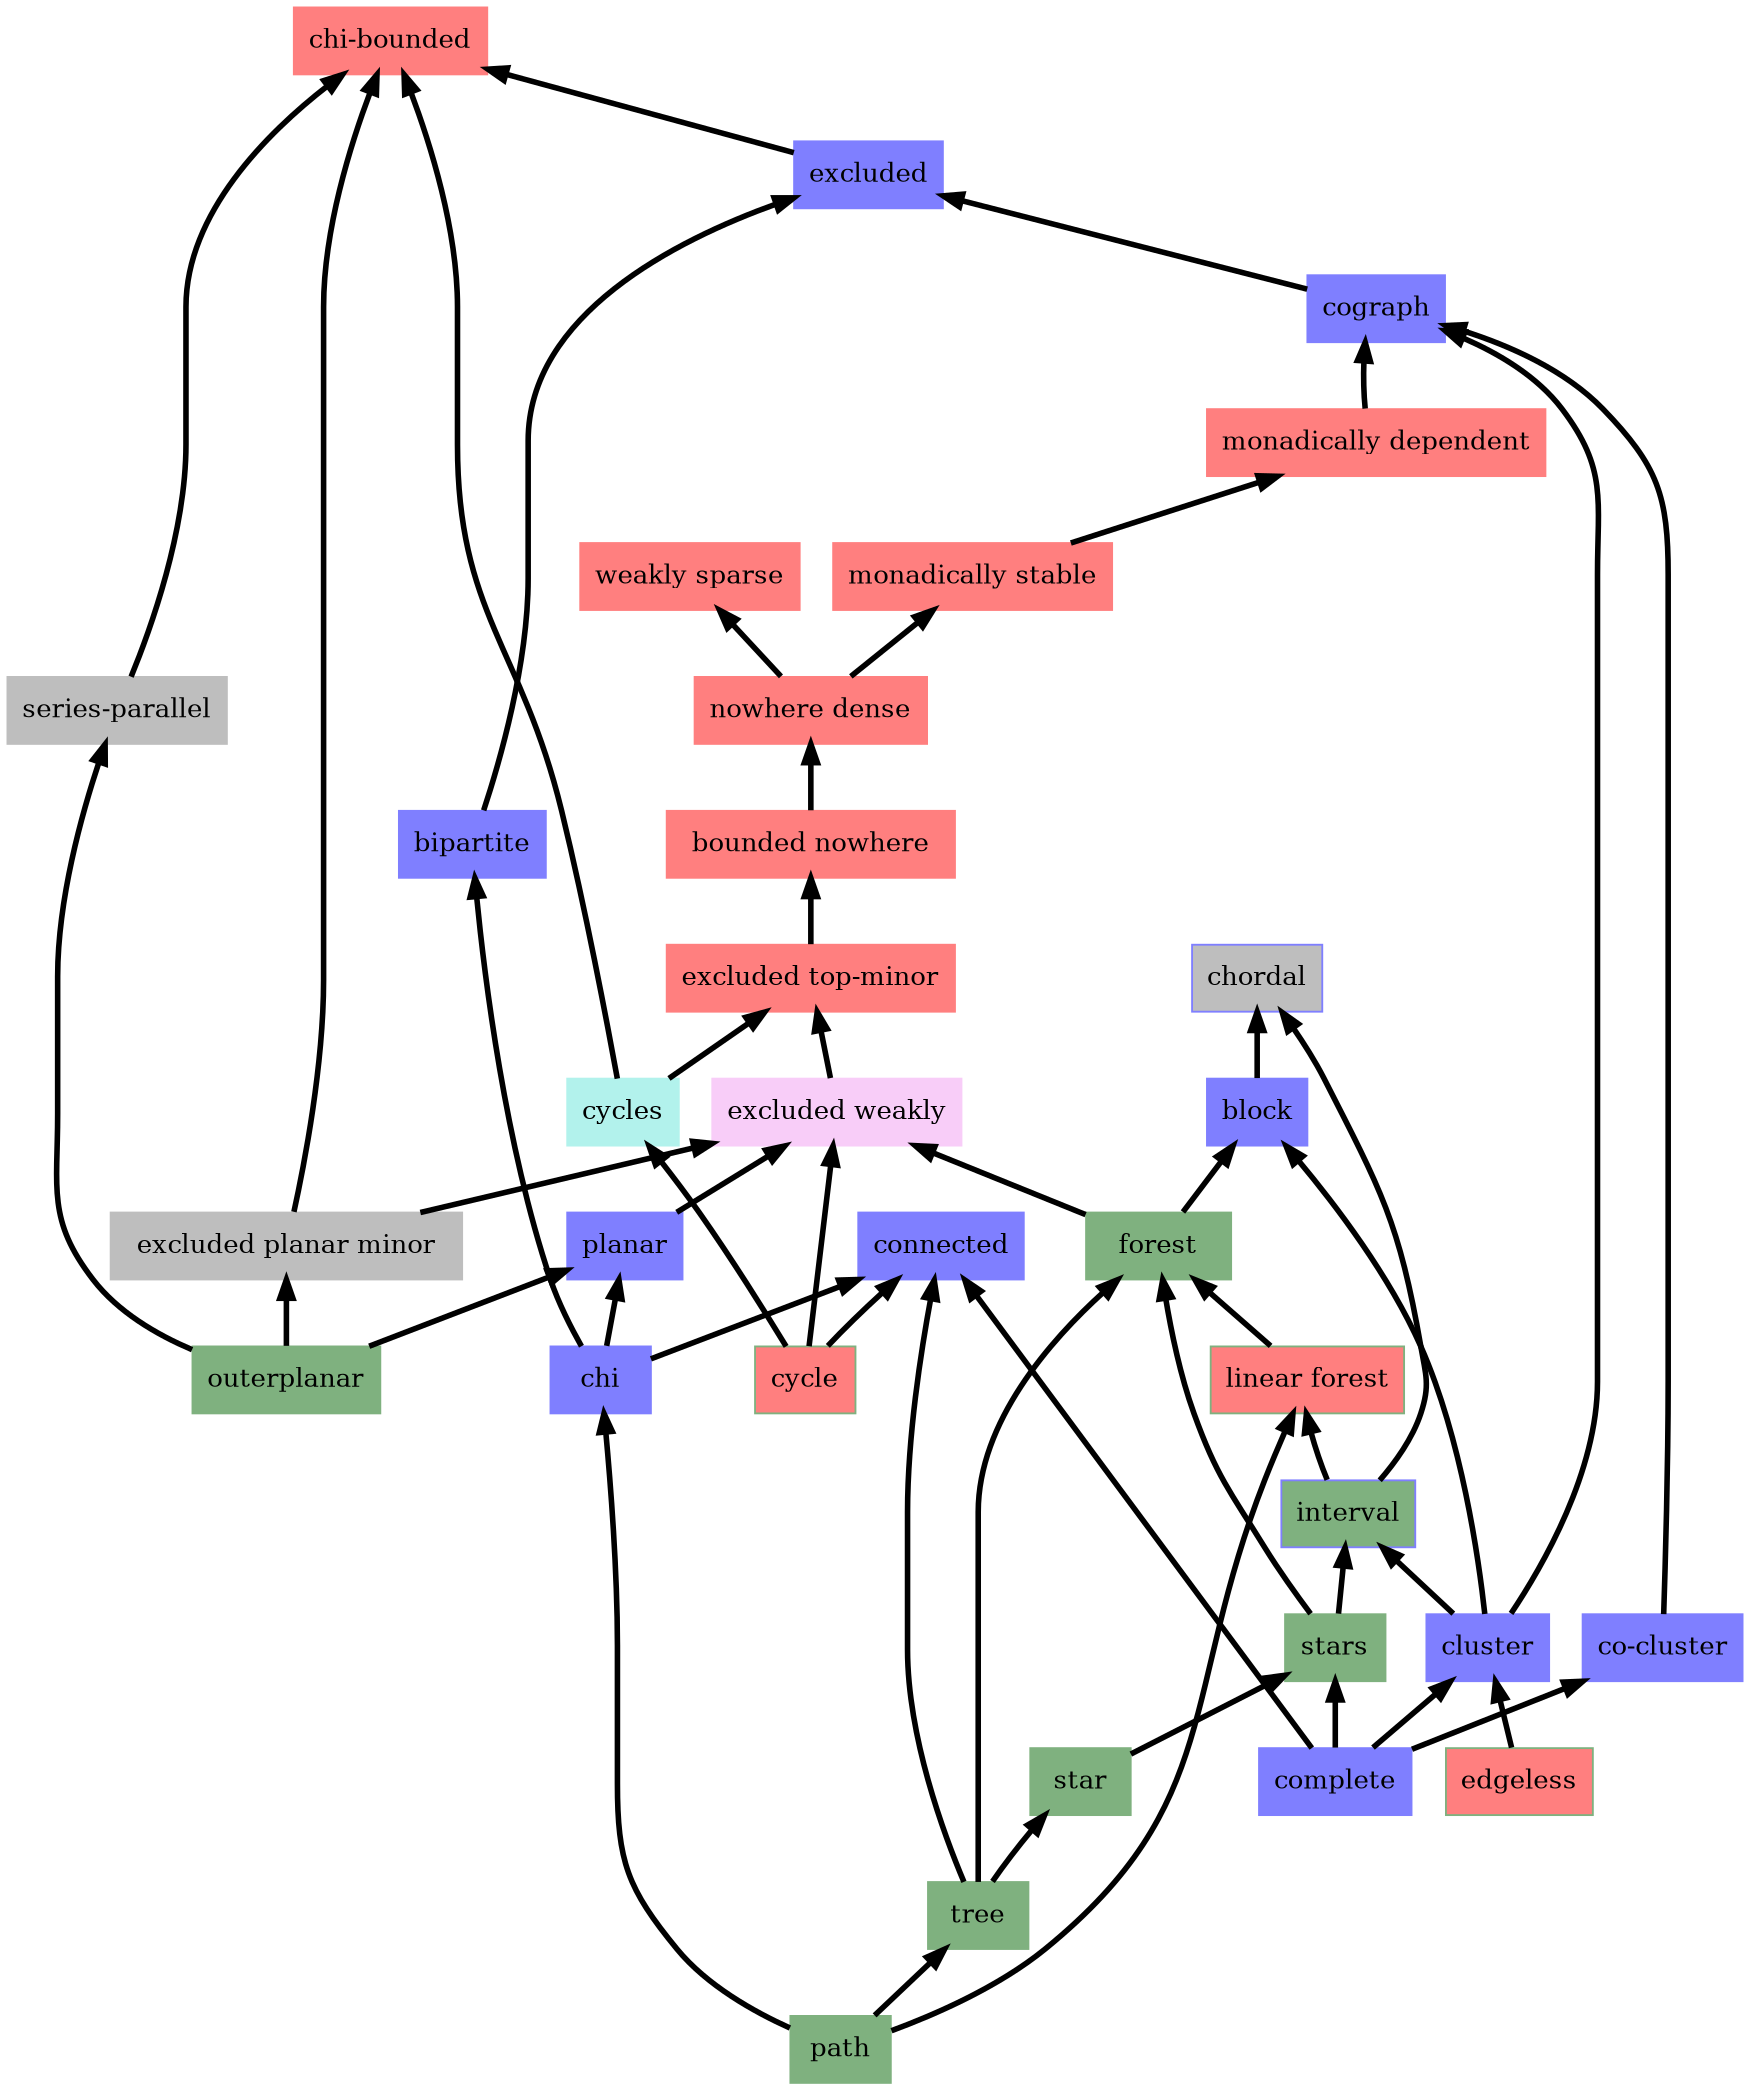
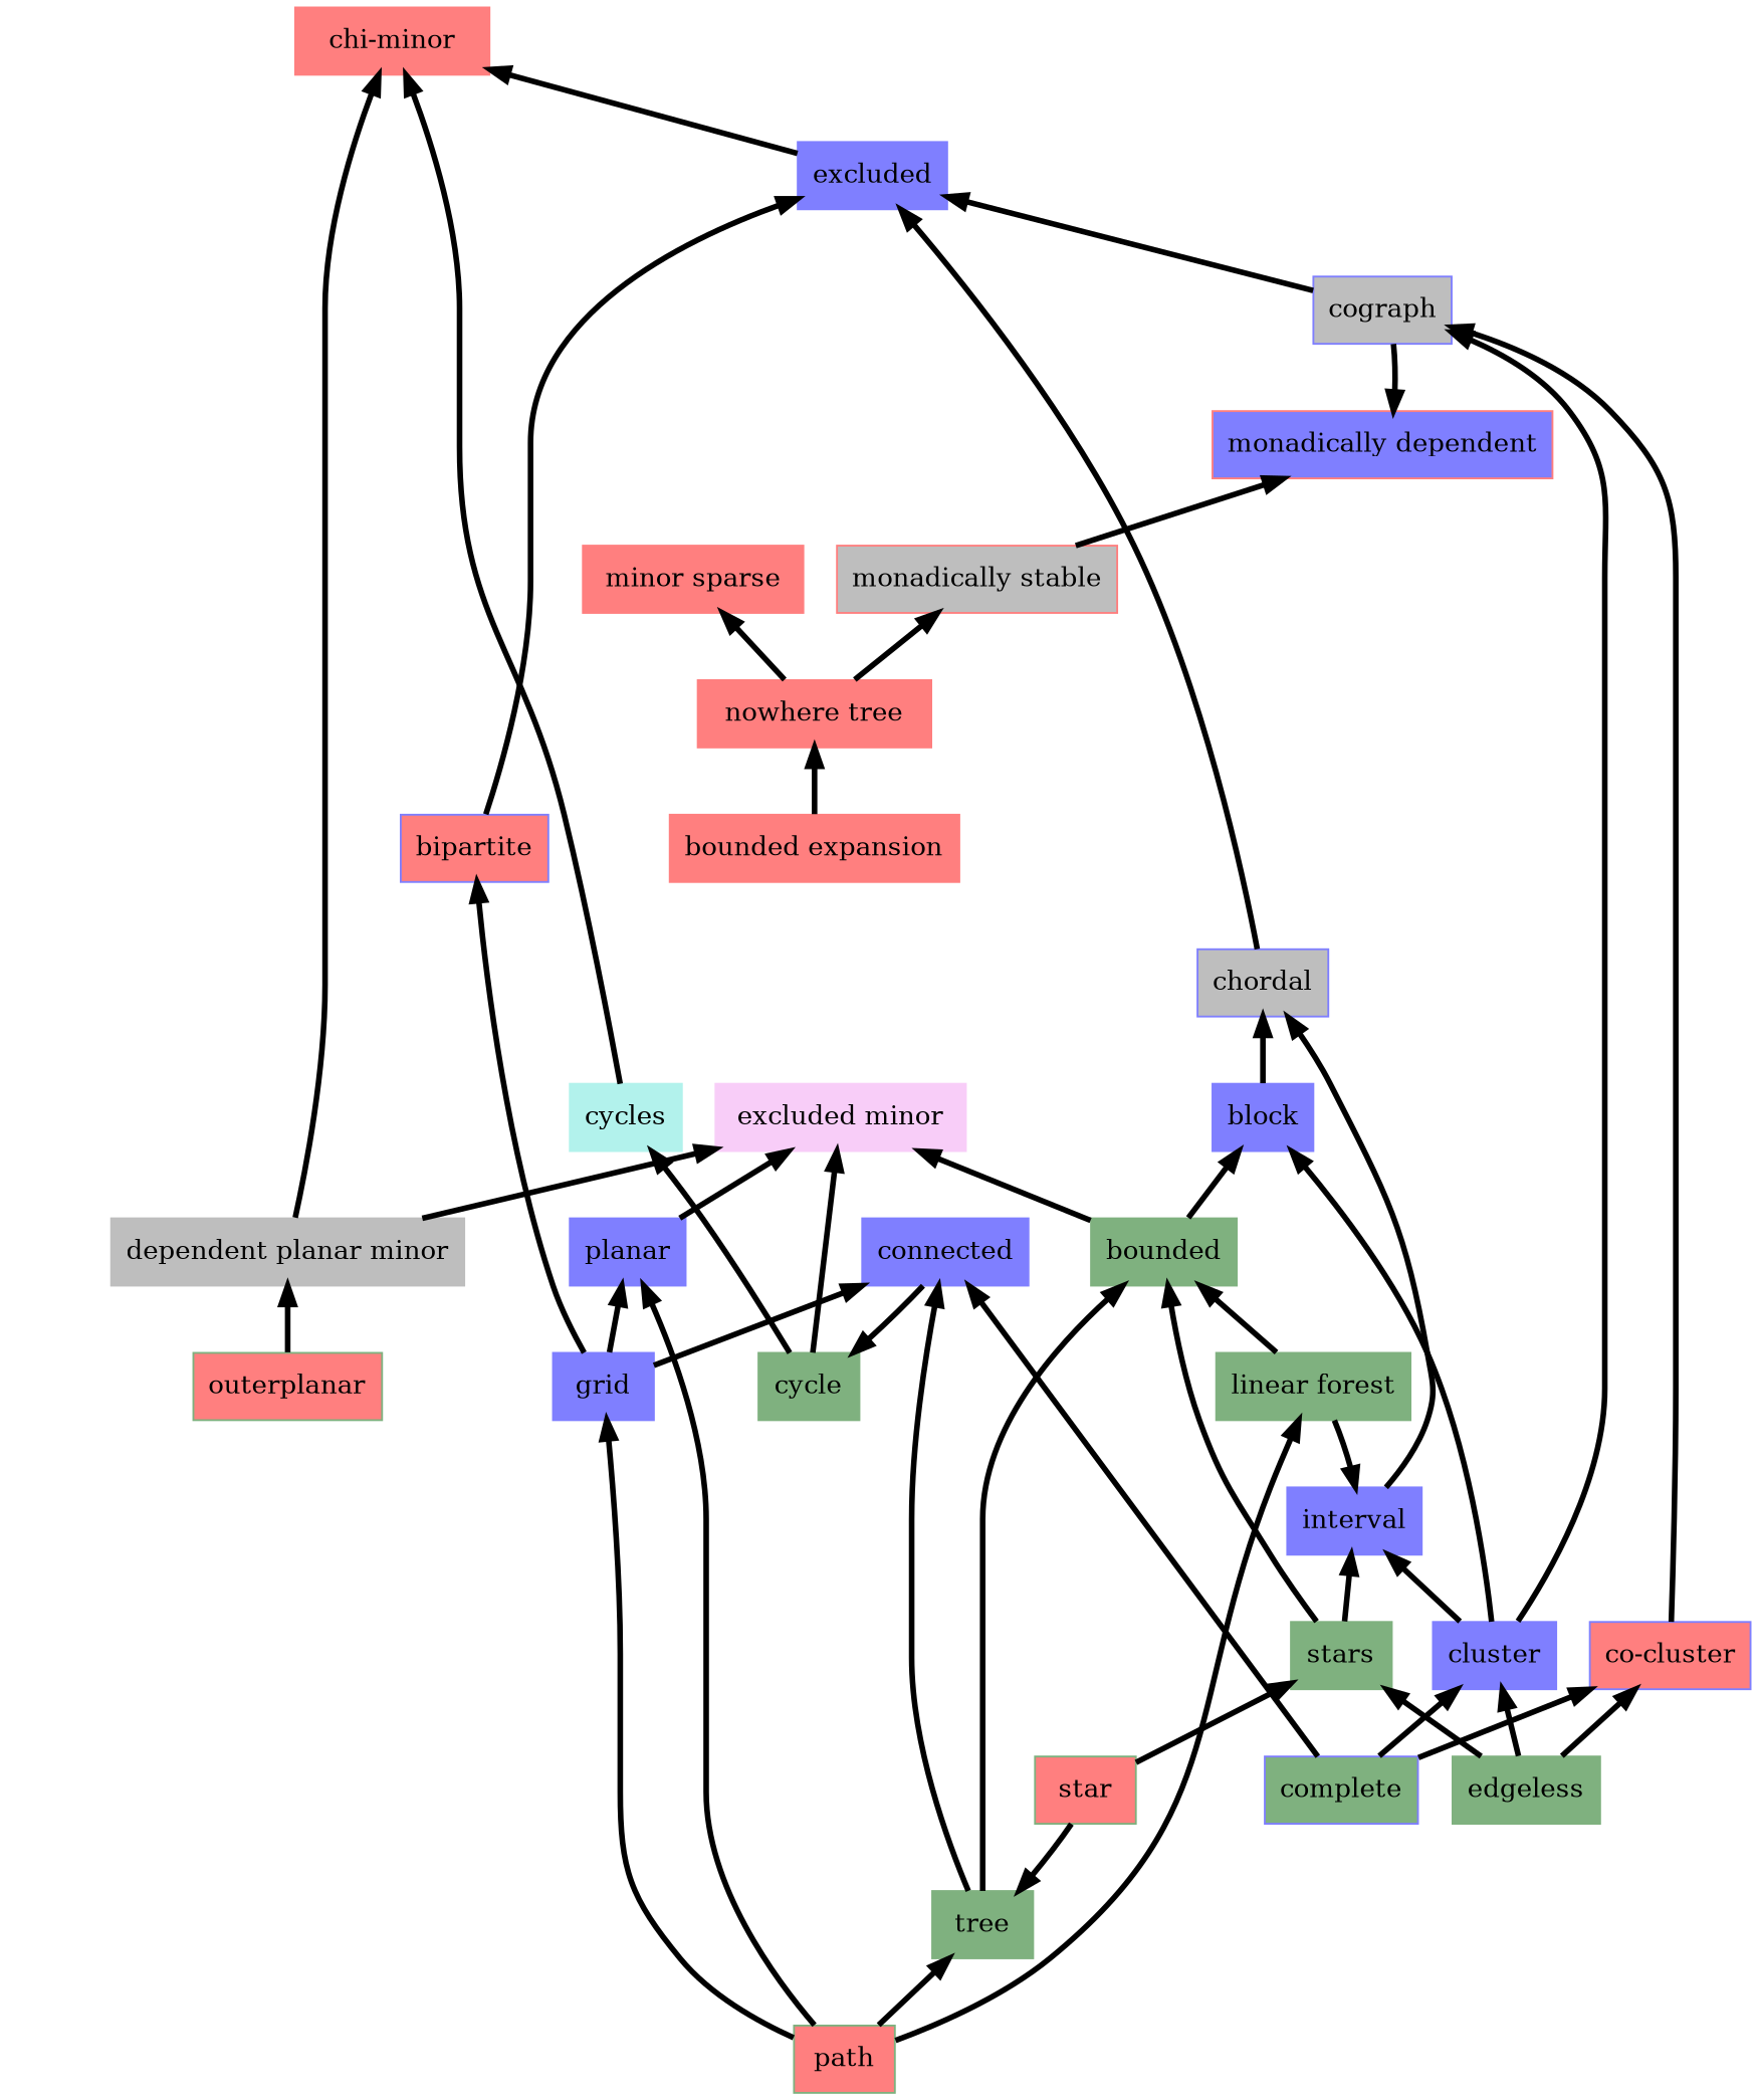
  digraph {
    rankdir=BT
    node [color="#7f7fff" shape=box style=filled]
    edge [decorate=true lblstyle="above, sloped" penwidth=3.0 weight=100]
-   n1 [color="#ff7f7f" label="excluded top-minor"]
-   n2 [color="#ff7f7f" label="bounded nowhere"]
-   n3 [color="#ff7f7f" label="nowhere dense"]
-   n4 [label=chi]
-   n5 [label=bipartite]
+   n2 [color="#ff7f7f" label="bounded expansion"]
+   n3 [color="#ff7f7f" label="nowhere tree"]
+   n4 [label=grid]
+   n5 [label=bipartite fillcolor="#ff7f7f"]
    n6 [label=connected]
    n7 [label=planar]
    n8 [label=excluded]
-   n9 [color="#f8cdf8" label="excluded weakly"]
-   n10 [color="#7fb17f" label=cycle fillcolor="#ff7f7f"]
+   n9 [color="#f8cdf8" label="excluded minor"]
+   n10 [color="#7fb17f" label=cycle]
    n11 [color="#b2f2ec" label=cycles]
-   n12 [color="#ff7f7f" label="chi-bounded"]
-   n13 [color="#bebebe" label="series-parallel"]
-   n14 [label=cograph]
-   n15 [color="#ff7f7f" label="monadically dependent"]
-   n16 [color="#bebebe" label="excluded planar minor"]
-   n17 [color="#ff7f7f" label="monadically stable"]
-   n18 [color="#7fb17f" label=edgeless fillcolor="#ff7f7f"]
+   n12 [color="#ff7f7f" label="chi-minor"]
+   n14 [label=cograph fillcolor="#bebebe"]
+   n15 [color="#ff7f7f" label="monadically dependent" fillcolor="#7f7fff"]
+   n16 [color="#bebebe" label="dependent planar minor"]
+   n17 [color="#ff7f7f" label="monadically stable" fillcolor="#bebebe"]
+   n18 [color="#7fb17f" label=edgeless]
    n19 [label=cluster]
-   n20 [label="co-cluster"]
+   n20 [label="co-cluster" fillcolor="#ff7f7f"]
    n21 [color="#7fb17f" label=stars]
-   n22 [label=interval fillcolor="#7fb17f"]
+   n22 [label=interval]
    n23 [label=block]
-   n24 [color="#7fb17f" label="linear forest" fillcolor="#ff7f7f"]
-   n25 [color="#7fb17f" label=forest]
-   n26 [color="#7fb17f" label=star]
+   n24 [color="#7fb17f" label="linear forest"]
+   n25 [color="#7fb17f" label=bounded]
+   n26 [color="#7fb17f" label=star fillcolor="#ff7f7f"]
    n27 [color="#7fb17f" label=tree]
-   n28 [color="#ff7f7f" label="weakly sparse"]
+   n28 [color="#ff7f7f" label="minor sparse"]
    n29 [fillcolor="#bebebe" label=chordal]
-   n30 [color="#7fb17f" label=outerplanar]
-   n31 [color="#7fb17f" label=path]
-   n32 [label=complete]
-   n1 -> n2
+   n30 [color="#7fb17f" label=outerplanar fillcolor="#ff7f7f"]
+   n31 [color="#7fb17f" label=path fillcolor="#ff7f7f"]
+   n32 [label=complete fillcolor="#7fb17f"]
    n2 -> n3
    n3 -> n17
    n3 -> n28
    n4 -> n5
    n4 -> n6
    n4 -> n7
    n5 -> n8
    n7 -> n9
    n8 -> n12
-   n9 -> n1
-   n10 -> n6
+   n6 -> n10
    n10 -> n9
    n10 -> n11
-   n11 -> n1
    n11 -> n12
-   n13 -> n12
    n14 -> n8
-   n15 -> n14
+   n14 -> n15
    n16 -> n9
    n16 -> n12
    n17 -> n15
    n18 -> n19
-   n32 -> n21
+   n18 -> n20
+   n18 -> n21
    n19 -> n14
    n19 -> n22
    n19 -> n23
    n20 -> n14
    n21 -> n22
    n21 -> n25
    n22 -> n29
    n23 -> n29
-   n22 -> n24
+   n24 -> n22
    n24 -> n25
    n25 -> n9
    n25 -> n23
    n26 -> n21
-   n27 -> n26
+   n26 -> n27
    n27 -> n6
    n27 -> n25
-   n30 -> n7
-   n30 -> n13
+   n29 -> n8
+   n31 -> n7
    n30 -> n16
    n31 -> n4
    n31 -> n24
    n31 -> n27
    n32 -> n6
    n32 -> n19
    n32 -> n20
  }
